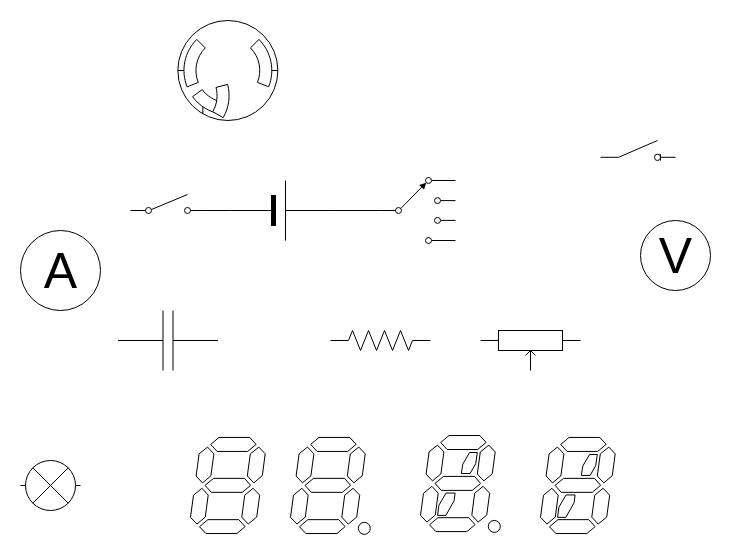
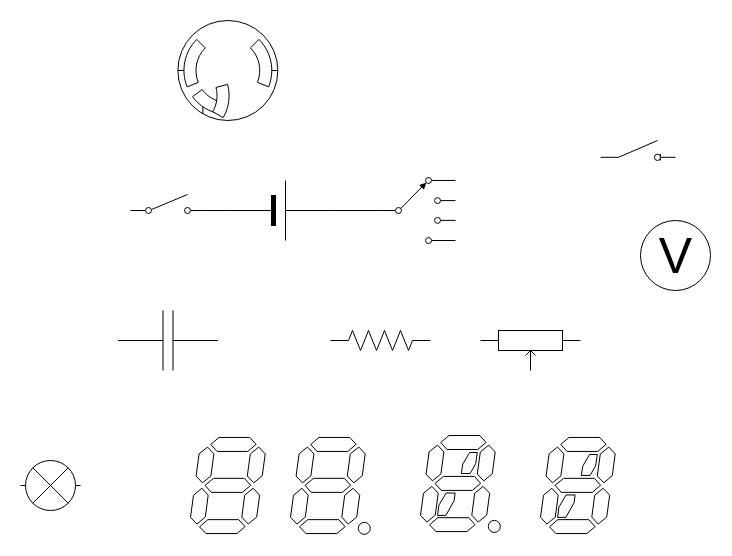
  <mxCell id="0" />
  <mxCell id="1" parent="0" />
  <mxCell id="2" style="edgeStyle=orthogonalEdgeStyle;rounded=0;orthogonalLoop=1;jettySize=auto;html=1;entryX=0;entryY=0.5;entryDx=0;entryDy=0;entryPerimeter=0;endArrow=none;endFill=0;" edge="1" parent="1" source="4" target="7"><mxGeometry relative="1" as="geometry" /></mxCell>
  <mxCell id="3" style="edgeStyle=orthogonalEdgeStyle;rounded=0;orthogonalLoop=1;jettySize=auto;html=1;entryX=1;entryY=0.8;entryDx=0;entryDy=0;endArrow=none;endFill=0;" edge="1" parent="1" source="4" target="6"><mxGeometry relative="1" as="geometry" /></mxCell>
  <mxCell id="4" value="" style="verticalLabelPosition=bottom;shadow=0;dashed=0;align=center;fillColor=strokeColor;html=1;verticalAlign=top;strokeWidth=1;shape=mxgraph.electrical.miscellaneous.monocell_battery;" vertex="1" parent="1"><mxGeometry x="230" y="180" width="100" height="60" as="geometry" /></mxCell>
  <mxCell id="5" value="" style="shape=mxgraph.electrical.electro-mechanical.switchDisconnector;aspect=fixed;elSwitchState=off;" vertex="1" parent="1"><mxGeometry x="600" y="140" width="75" height="20" as="geometry" /></mxCell>
  <mxCell id="6" value="" style="shape=mxgraph.electrical.electro-mechanical.singleSwitch;aspect=fixed;elSwitchState=off;" vertex="1" parent="1"><mxGeometry x="130" y="194" width="75" height="20" as="geometry" /></mxCell>
  <mxCell id="7" value="" style="pointerEvents=1;verticalLabelPosition=bottom;shadow=0;dashed=0;align=center;html=1;verticalAlign=top;shape=mxgraph.electrical.electro-mechanical.selectorSwitch4Position2;elSwitchState=1;" vertex="1" parent="1"><mxGeometry x="380" y="177" width="75" height="66" as="geometry" /></mxCell>
  <mxCell id="8" value="" style="pointerEvents=1;verticalLabelPosition=bottom;shadow=0;dashed=0;align=center;html=1;verticalAlign=top;shape=mxgraph.electrical.capacitors.capacitor_1;" vertex="1" parent="1"><mxGeometry x="117.5" y="310" width="100" height="60" as="geometry" /></mxCell>
  <mxCell id="9" value="" style="pointerEvents=1;verticalLabelPosition=bottom;shadow=0;dashed=0;align=center;html=1;verticalAlign=top;shape=mxgraph.electrical.resistors.resistor_2;" vertex="1" parent="1"><mxGeometry x="330" y="330" width="100" height="20" as="geometry" /></mxCell>
  <mxCell id="10" value="" style="pointerEvents=1;verticalLabelPosition=bottom;shadow=0;dashed=0;align=center;html=1;verticalAlign=top;shape=mxgraph.electrical.resistors.potentiometer_1;" vertex="1" parent="1"><mxGeometry x="480" y="330" width="100" height="40" as="geometry" /></mxCell>
- <mxCell id="11" value="A" style="verticalLabelPosition=middle;shadow=0;dashed=0;align=center;html=1;verticalAlign=middle;strokeWidth=1;shape=ellipse;aspect=fixed;fontSize=50;" vertex="1" parent="1"><mxGeometry x="20" y="230" width="80" height="80" as="geometry" /></mxCell>
  <mxCell id="12" value="V" style="verticalLabelPosition=middle;shadow=0;dashed=0;align=center;html=1;verticalAlign=middle;strokeWidth=1;shape=ellipse;aspect=fixed;fontSize=50;" vertex="1" parent="1"><mxGeometry x="640" y="220" width="70" height="70" as="geometry" /></mxCell>
  <mxCell id="13" value="" style="pointerEvents=1;verticalLabelPosition=bottom;shadow=0;dashed=0;align=center;html=1;verticalAlign=top;shape=mxgraph.electrical.miscellaneous.light_bulb;" vertex="1" parent="1"><mxGeometry x="20" y="460" width="60" height="50" as="geometry" /></mxCell>
  <mxCell id="14" value="" style="verticalLabelPosition=bottom;shadow=0;dashed=0;align=center;html=1;verticalAlign=top;shape=mxgraph.electrical.opto_electronics.7_segment_display;pointerEvents=1;" vertex="1" parent="1"><mxGeometry x="190" y="436.95" width="74.7" height="96.1" as="geometry" /></mxCell>
  <mxCell id="15" value="" style="verticalLabelPosition=bottom;shadow=0;dashed=0;align=center;html=1;verticalAlign=top;shape=mxgraph.electrical.opto_electronics.7_segment_display_with_dp;pointerEvents=1;" vertex="1" parent="1"><mxGeometry x="290" y="436.95" width="79.8" height="96.9" as="geometry" /></mxCell>
  <mxCell id="16" value="" style="verticalLabelPosition=bottom;shadow=0;dashed=0;align=center;html=1;verticalAlign=top;shape=mxgraph.electrical.opto_electronics.9_segment_display;pointerEvents=1;" vertex="1" parent="1"><mxGeometry x="540" y="436.95" width="74.7" height="96.1" as="geometry" /></mxCell>
  <mxCell id="17" value="" style="verticalLabelPosition=bottom;shadow=0;dashed=0;align=center;html=1;verticalAlign=top;shape=mxgraph.electrical.opto_electronics.9_segment_display_with_dp;pointerEvents=1;" vertex="1" parent="1"><mxGeometry x="420" y="435" width="79.8" height="96.9" as="geometry" /></mxCell>
  <mxCell id="18" value="" style="pointerEvents=1;verticalLabelPosition=bottom;shadow=0;dashed=0;align=center;html=1;verticalAlign=top;shape=mxgraph.electrical.miscellaneous.f_m_3_conductor_4" vertex="1" parent="1"><mxGeometry x="177.35" y="20" width="100" height="100" as="geometry" /></mxCell>
